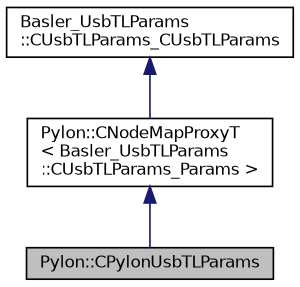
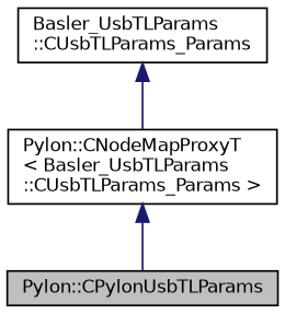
  digraph {
    node [color=black fillcolor=white fontname=Helvetica fontsize=10 shape=record style=filled]
    edge [color=midnightblue dir=back fontname=Helvetica fontsize=10 labelfontname=Helvetica labelfontsize=10 style=solid]
    n1 [fillcolor=grey75 fontcolor=black height=0.2 label="Pylon::CPylonUsbTLParams" width=0.4]
    n2 [height=0.2 label="Pylon::CNodeMapProxyT\l\< Basler_UsbTLParams\l::CUsbTLParams_Params \>" width=0.4]
-   n3 [height=0.2 label="Basler_UsbTLParams\l::CUsbTLParams_CUsbTLParams" width=0.4]
+   n3 [height=0.2 label="Basler_UsbTLParams\l::CUsbTLParams_Params" width=0.4]
    n2 -> n1
    n3 -> n2
  }
